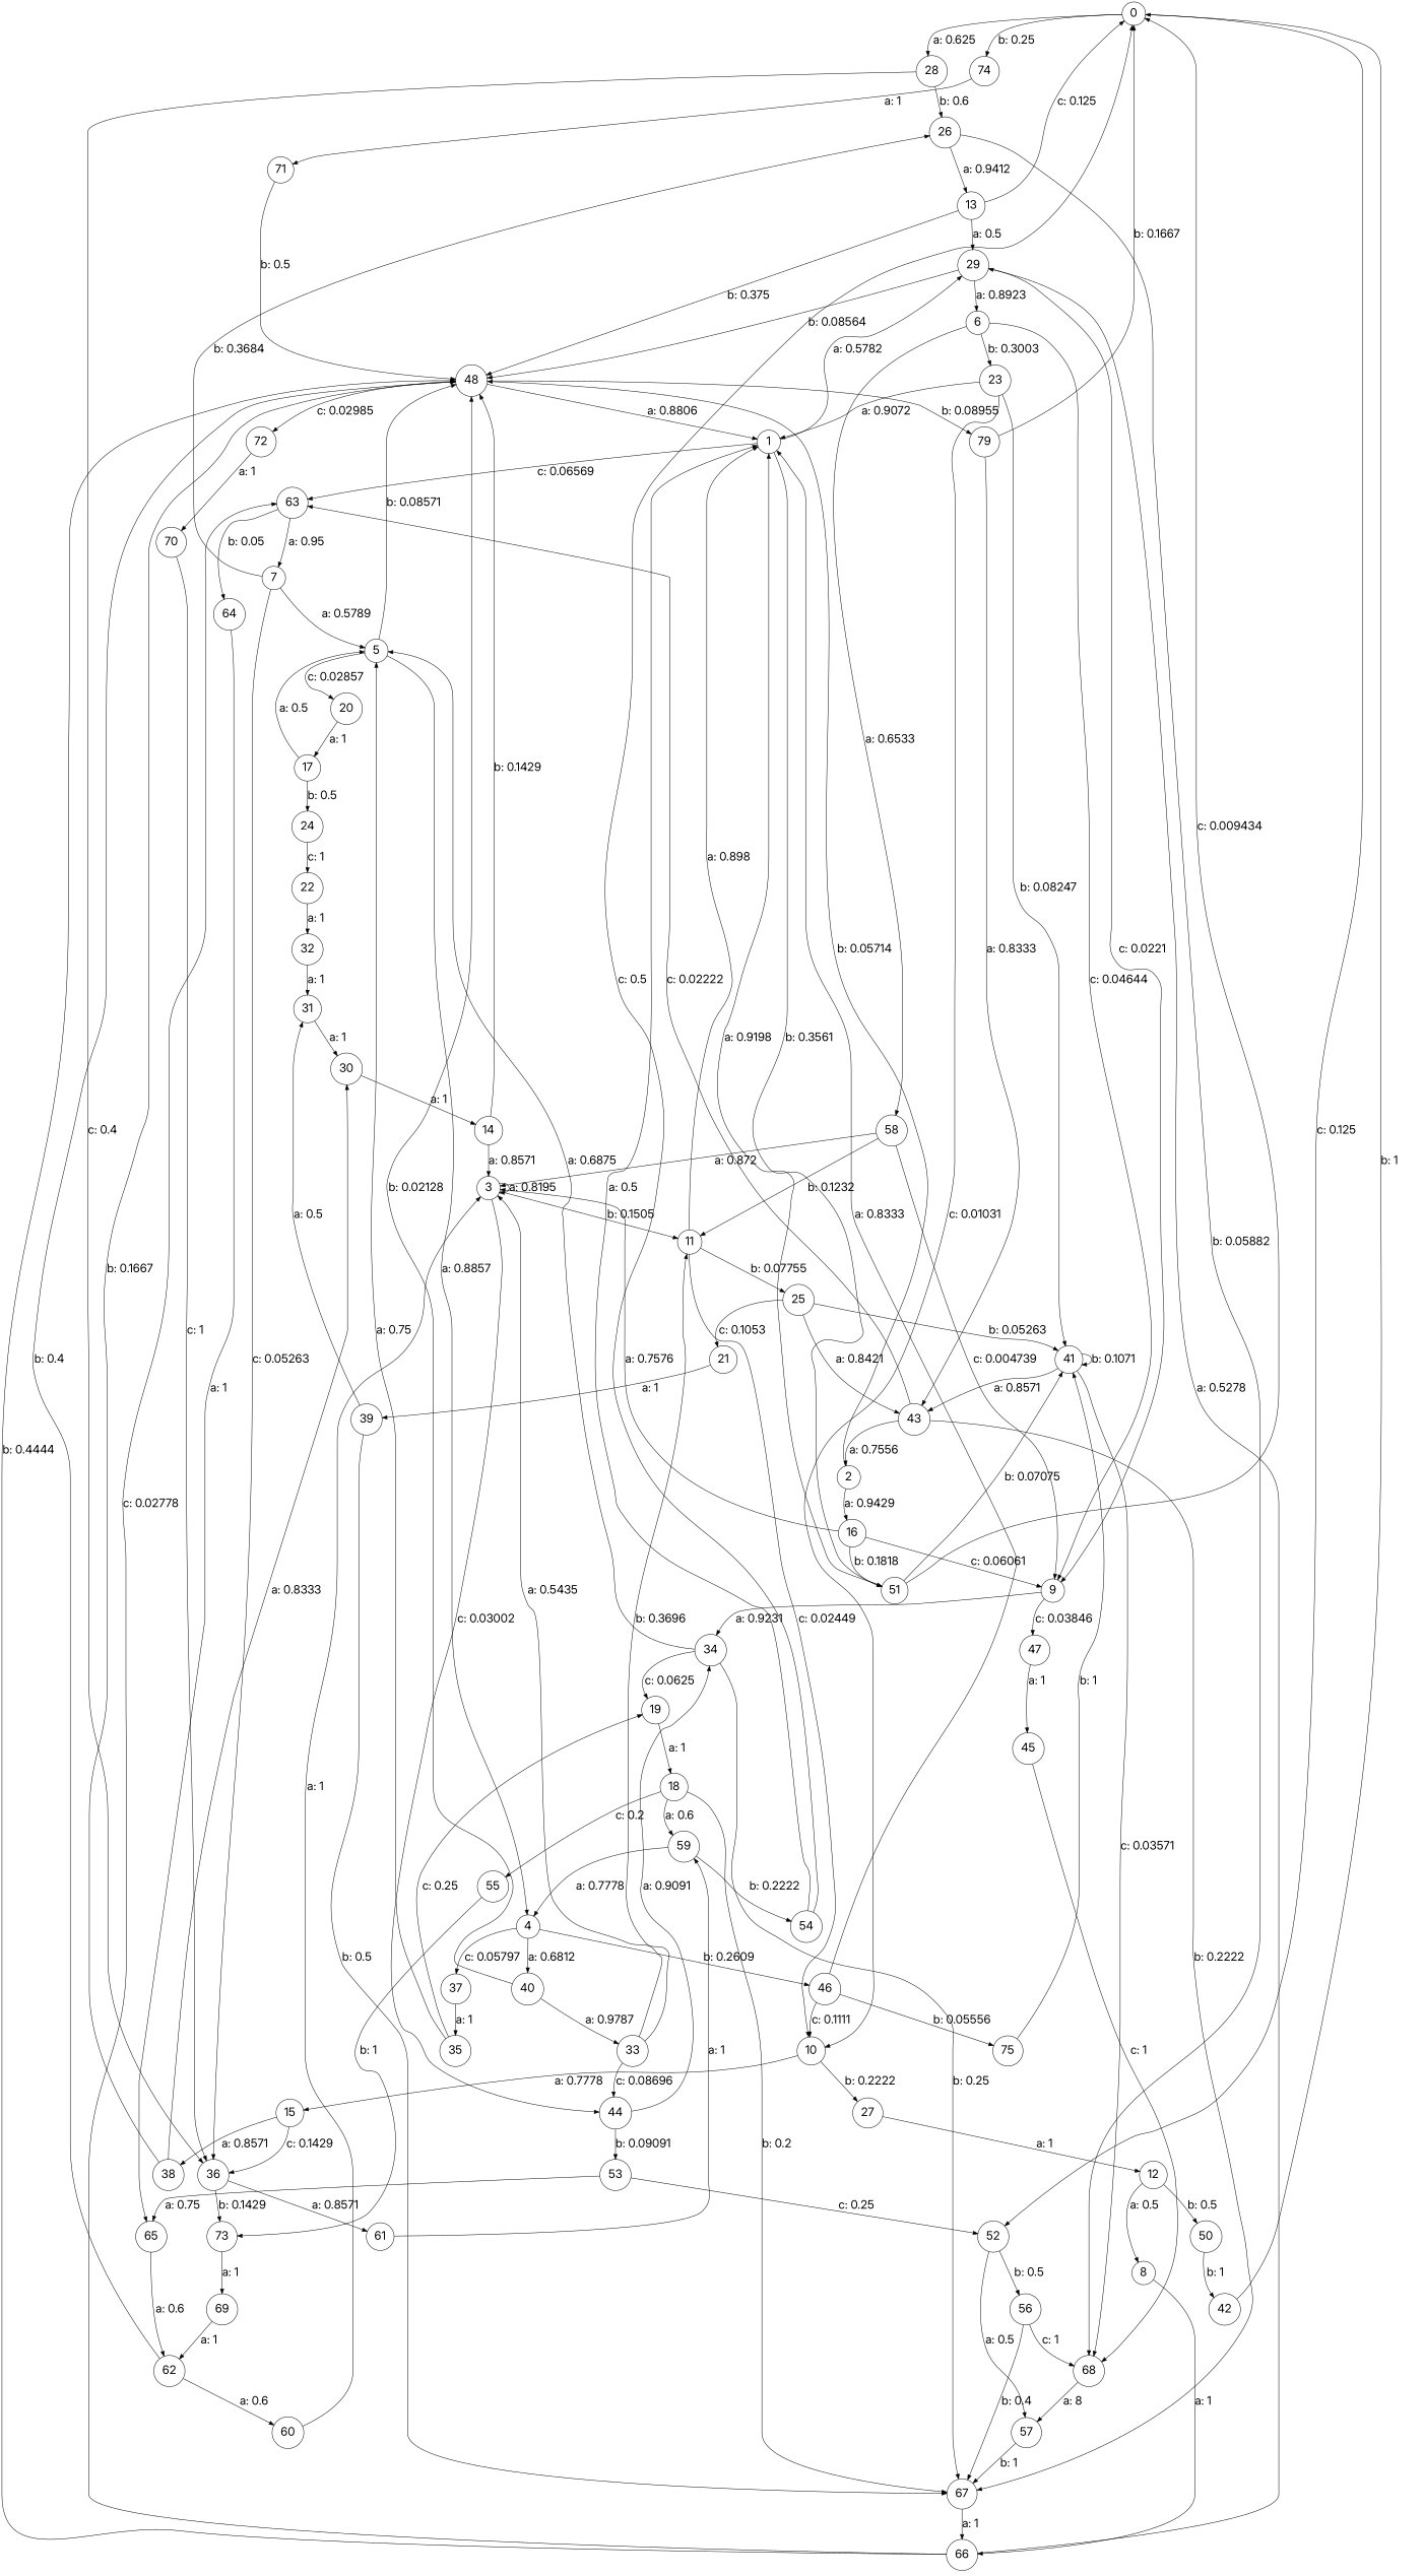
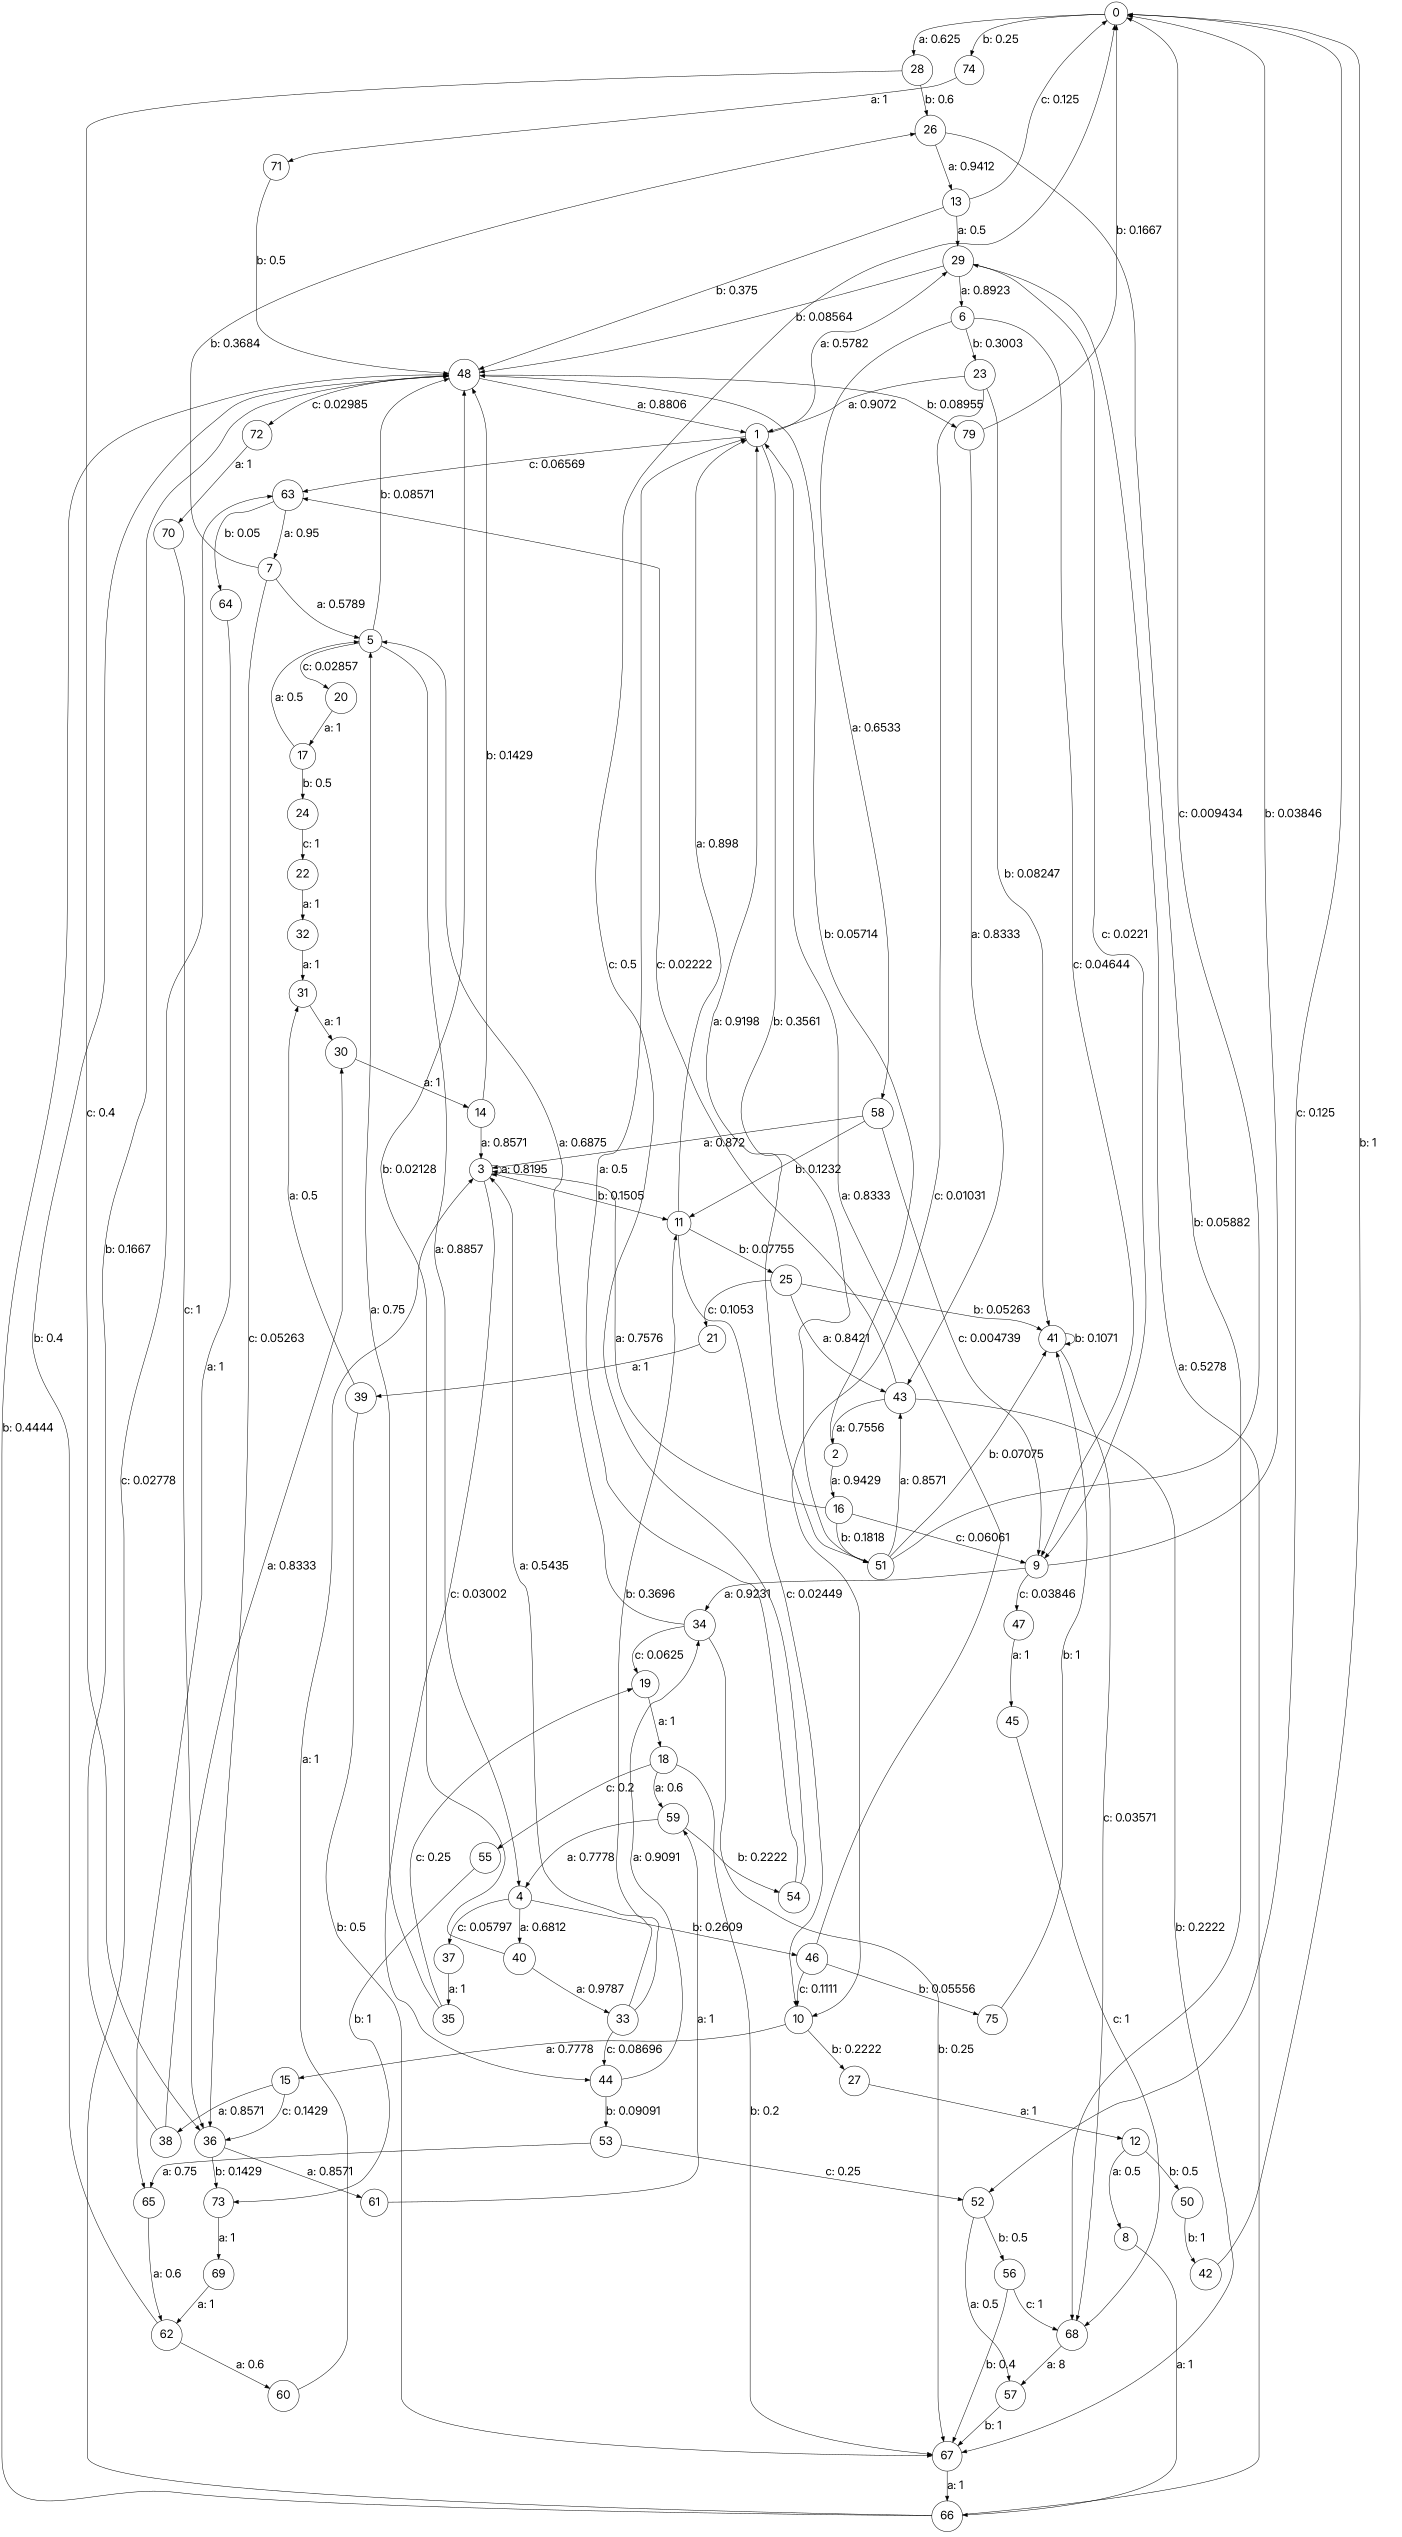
  digraph {
    fontname=Inter
    node [fontname=Inter fontsize=24 shape=circle]
    edge [fontname=Inter fontsize=24]
    0
    28
    74
    52
    26
    36
    71
    57
    56
    13
    68
    61
    73
    48
    67
    1
    29
    51
    63
    6
    9
    41
    7
    64
    n25 [label=79]
    72
    58
    23
    34
    47
    43
    5
    65
    2
    16
    3
    11
    44
    70
    10
    25
    53
    15
    27
    21
    19
    4
    40
    46
    37
    33
    75
    35
    20
    17
    24
    45
    59
    69
    8
    66
    18
    38
    12
    30
    50
    39
    42
    14
    22
    32
    55
    54
    31
    62
    60
    0 -> 28 [label="a: 0.625    "]
    0 -> 74 [label="b: 0.25     "]
    0 -> 52 [label="c: 0.125    "]
    28 -> 26 [label="b: 0.6      "]
    28 -> 36 [label="c: 0.4      "]
    74 -> 71 [label="a: 1        "]
    52 -> 57 [label="a: 0.5      "]
    52 -> 56 [label="b: 0.5      "]
    26 -> 13 [label="a: 0.9412   "]
    26 -> 68 [label="b: 0.05882  "]
    36 -> 61 [label="a: 0.8571   "]
    36 -> 73 [label="b: 0.1429   "]
    71 -> 48 [label="b: 0.5      "]
    57 -> 67 [label="b: 1        "]
    56 -> 68 [label="c: 1        "]
    56 -> 67 [label="b: 0.4      "]
    13 -> 0 [label="c: 0.125    "]
    13 -> 48 [label="b: 0.375    "]
    13 -> 29 [label="a: 0.5      "]
    68 -> 57 [label="a: 8        "]
    61 -> 59 [label="a: 1        "]
    73 -> 69 [label="a: 1        "]
    48 -> 1 [label="a: 0.8806   "]
    48 -> n25 [label="b: 0.08955  "]
    48 -> 72 [label="c: 0.02985  "]
    67 -> 66 [label="a: 1        "]
    1 -> 29 [label="a: 0.5782   "]
    1 -> 51 [label="b: 0.3561   "]
    1 -> 63 [label="c: 0.06569  "]
    29 -> 48 [label="b: 0.08564  "]
    29 -> 6 [label="a: 0.8923   "]
    29 -> 9 [label="c: 0.0221   "]
    51 -> 0 [label="c: 0.009434  "]
    51 -> 1 [label="a: 0.9198   "]
    51 -> 41 [label="b: 0.07075  "]
    63 -> 7 [label="a: 0.95     "]
    63 -> 64 [label="b: 0.05     "]
    6 -> 9 [label="c: 0.04644  "]
    6 -> 58 [label="a: 0.6533   "]
    6 -> 23 [label="b: 0.3003   "]
+   9 -> 0 [label="b: 0.03846  "]
    9 -> 34 [label="a: 0.9231   "]
    9 -> 47 [label="c: 0.03846  "]
    41 -> 68 [label="c: 0.03571  "]
    41 -> 41 [label="b: 0.1071   "]
-   41 -> 43 [label="a: 0.8571   "]
+   51 -> 43 [label="a: 0.8571   "]
    7 -> 26 [label="b: 0.3684   "]
    7 -> 36 [label="c: 0.05263  "]
    7 -> 5 [label="a: 0.5789   "]
    64 -> 65 [label="a: 1        "]
    n25 -> 0 [label="b: 0.1667   "]
    n25 -> 43 [label="a: 0.8333   "]
    72 -> 70 [label="a: 1        "]
    58 -> 9 [label="c: 0.004739  "]
    58 -> 3 [label="a: 0.872    "]
    58 -> 11 [label="b: 0.1232   "]
    23 -> 1 [label="a: 0.9072   "]
    23 -> 41 [label="b: 0.08247  "]
    23 -> 10 [label="c: 0.01031  "]
    34 -> 67 [label="b: 0.25     "]
    34 -> 5 [label="a: 0.6875   "]
    34 -> 19 [label="c: 0.0625   "]
    47 -> 45 [label="a: 1        "]
    43 -> 67 [label="b: 0.2222   "]
    43 -> 63 [label="c: 0.02222  "]
    43 -> 2 [label="a: 0.7556   "]
    5 -> 48 [label="b: 0.08571  "]
    5 -> 4 [label="a: 0.8857   "]
    5 -> 20 [label="c: 0.02857  "]
    65 -> 62 [label="a: 0.6      "]
    2 -> 48 [label="b: 0.05714  "]
    2 -> 16 [label="a: 0.9429   "]
    16 -> 51 [label="b: 0.1818   "]
    16 -> 9 [label="c: 0.06061  "]
    16 -> 3 [label="a: 0.7576   "]
    3 -> 3 [label="a: 0.8195   "]
    3 -> 11 [label="b: 0.1505   "]
    3 -> 44 [label="c: 0.03002  "]
    11 -> 1 [label="a: 0.898    "]
    11 -> 10 [label="c: 0.02449  "]
    11 -> 25 [label="b: 0.07755  "]
    44 -> 34 [label="a: 0.9091   "]
    44 -> 53 [label="b: 0.09091  "]
    70 -> 36 [label="c: 1        "]
    10 -> 15 [label="a: 0.7778   "]
    10 -> 27 [label="b: 0.2222   "]
    25 -> 41 [label="b: 0.05263  "]
    25 -> 43 [label="a: 0.8421   "]
    25 -> 21 [label="c: 0.1053   "]
    53 -> 52 [label="c: 0.25     "]
    53 -> 65 [label="a: 0.75     "]
    15 -> 36 [label="c: 0.1429   "]
    15 -> 38 [label="a: 0.8571   "]
    27 -> 12 [label="a: 1        "]
    21 -> 39 [label="a: 1        "]
    19 -> 18 [label="a: 1        "]
    4 -> 40 [label="a: 0.6812   "]
    4 -> 46 [label="b: 0.2609   "]
    4 -> 37 [label="c: 0.05797  "]
    40 -> 48 [label="b: 0.02128  "]
    40 -> 33 [label="a: 0.9787   "]
    46 -> 1 [label="a: 0.8333   "]
    46 -> 10 [label="c: 0.1111   "]
    46 -> 75 [label="b: 0.05556  "]
    37 -> 35 [label="a: 1        "]
    33 -> 3 [label="a: 0.5435   "]
    33 -> 11 [label="b: 0.3696   "]
    33 -> 44 [label="c: 0.08696  "]
    75 -> 41 [label="b: 1        "]
    35 -> 5 [label="a: 0.75     "]
    35 -> 19 [label="c: 0.25     "]
    20 -> 17 [label="a: 1        "]
    17 -> 5 [label="a: 0.5      "]
    17 -> 24 [label="b: 0.5      "]
    24 -> 22 [label="c: 1        "]
    45 -> 68 [label="c: 1        "]
    59 -> 4 [label="a: 0.7778   "]
    59 -> 54 [label="b: 0.2222   "]
    69 -> 62 [label="a: 1        "]
    8 -> 66 [label="a: 1        "]
    66 -> 48 [label="b: 0.4444   "]
    66 -> 29 [label="a: 0.5278   "]
    66 -> 63 [label="c: 0.02778  "]
    18 -> 67 [label="b: 0.2      "]
    18 -> 59 [label="a: 0.6      "]
    18 -> 55 [label="c: 0.2      "]
    38 -> 48 [label="b: 0.1667   "]
    38 -> 30 [label="a: 0.8333   "]
    12 -> 8 [label="a: 0.5      "]
    12 -> 50 [label="b: 0.5      "]
    30 -> 14 [label="a: 1        "]
    50 -> 42 [label="b: 1        "]
    39 -> 67 [label="b: 0.5      "]
    39 -> 31 [label="a: 0.5      "]
    42 -> 0 [label="b: 1        "]
    14 -> 48 [label="b: 0.1429   "]
    14 -> 3 [label="a: 0.8571   "]
    22 -> 32 [label="a: 1        "]
    32 -> 31 [label="a: 1        "]
    55 -> 73 [label="b: 1        "]
    54 -> 0 [label="c: 0.5      "]
    54 -> 1 [label="a: 0.5      "]
    31 -> 30 [label="a: 1        "]
    62 -> 48 [label="b: 0.4      "]
    62 -> 60 [label="a: 0.6      "]
    60 -> 3 [label="a: 1        "]
  }
